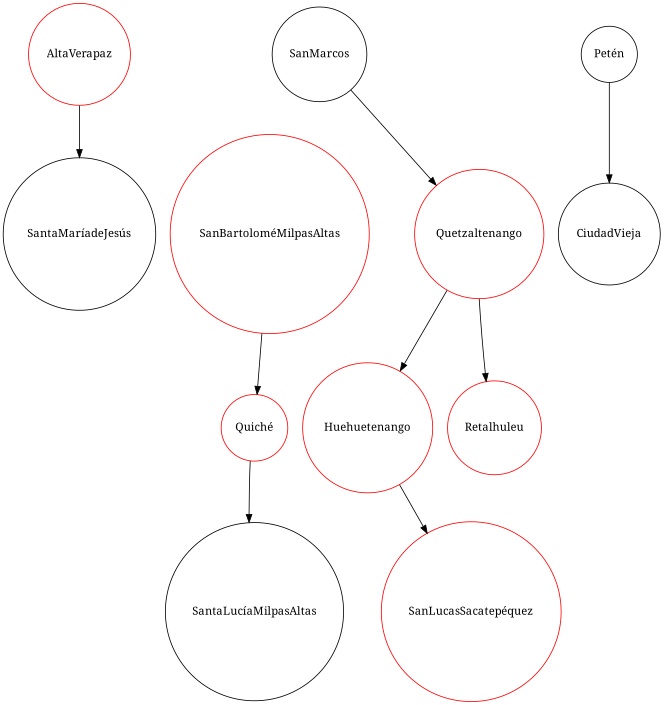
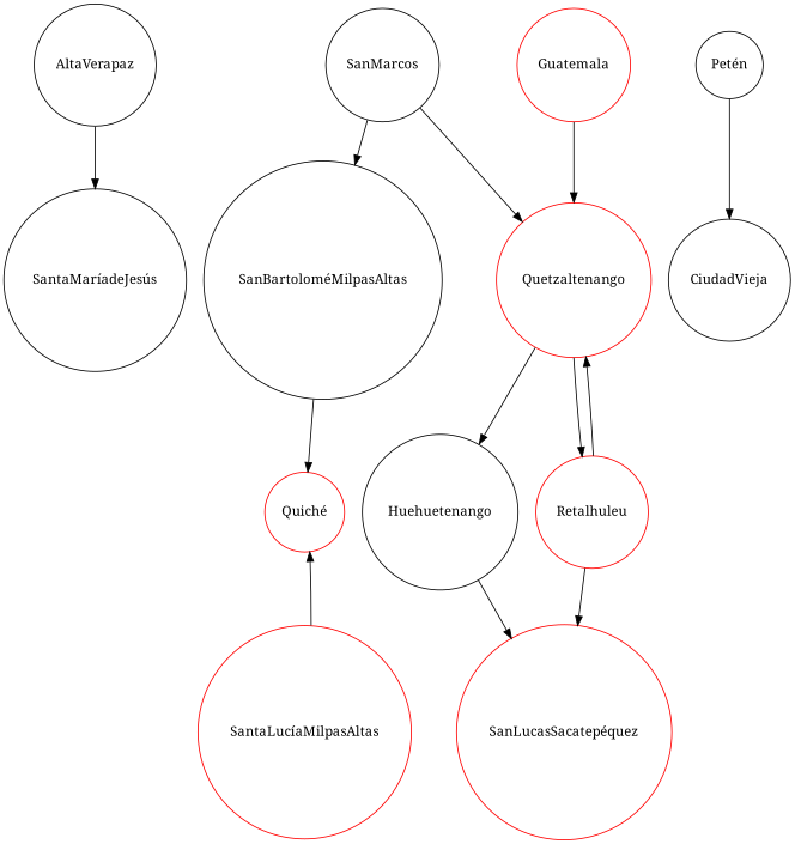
  digraph {
    fontname="Noto Serif"
    node [fontname="Noto Serif" shape=circle]
    edge [fontname="Noto Serif"]
-   AltaVerapaz [color=red]
+   AltaVerapaz
    "SantaMaríadeJesús"
    "Quiché" [color=red]
-   "SantaLucíaMilpasAltas"
+   "SantaLucíaMilpasAltas" [color=red]
    "SanLucasSacatepéquez" [color=red]
-   Huehuetenango [color=red]
-   "SanBartoloméMilpasAltas" [color=red]
+   Huehuetenango
+   "SanBartoloméMilpasAltas"
+   Guatemala [color=red]
    Quetzaltenango [color=red]
    Retalhuleu [color=red]
    SanMarcos
    "Petén"
    CiudadVieja
    AltaVerapaz -> "SantaMaríadeJesús"
-   "Quiché" -> "SantaLucíaMilpasAltas"
+   "SantaLucíaMilpasAltas" -> "Quiché"
    Huehuetenango -> "SanLucasSacatepéquez"
    "SanBartoloméMilpasAltas" -> "Quiché"
+   Guatemala -> Quetzaltenango
    Quetzaltenango -> Huehuetenango
    Quetzaltenango -> Retalhuleu
+   Retalhuleu -> "SanLucasSacatepéquez"
+   Retalhuleu -> Quetzaltenango
+   SanMarcos -> "SanBartoloméMilpasAltas"
    SanMarcos -> Quetzaltenango
    "Petén" -> CiudadVieja
  }
